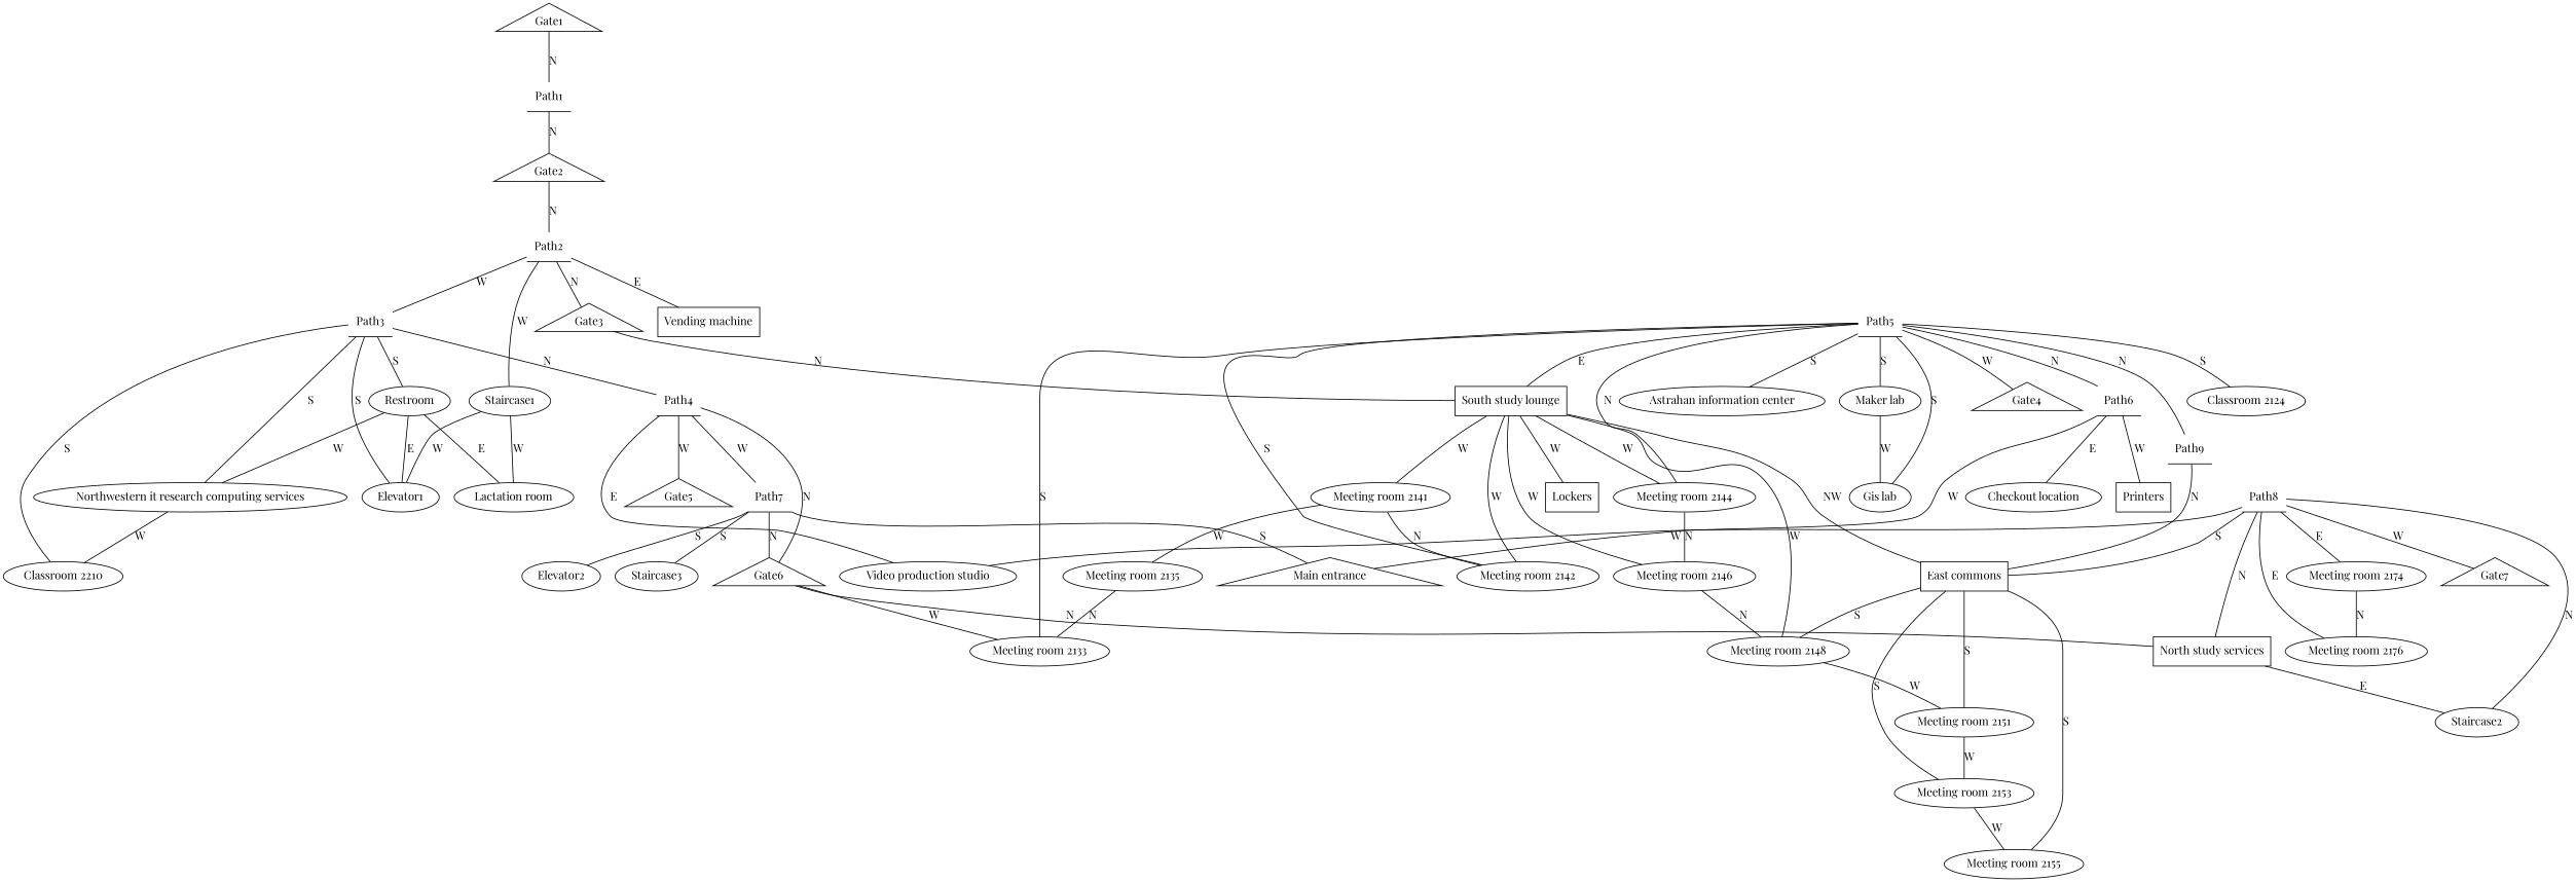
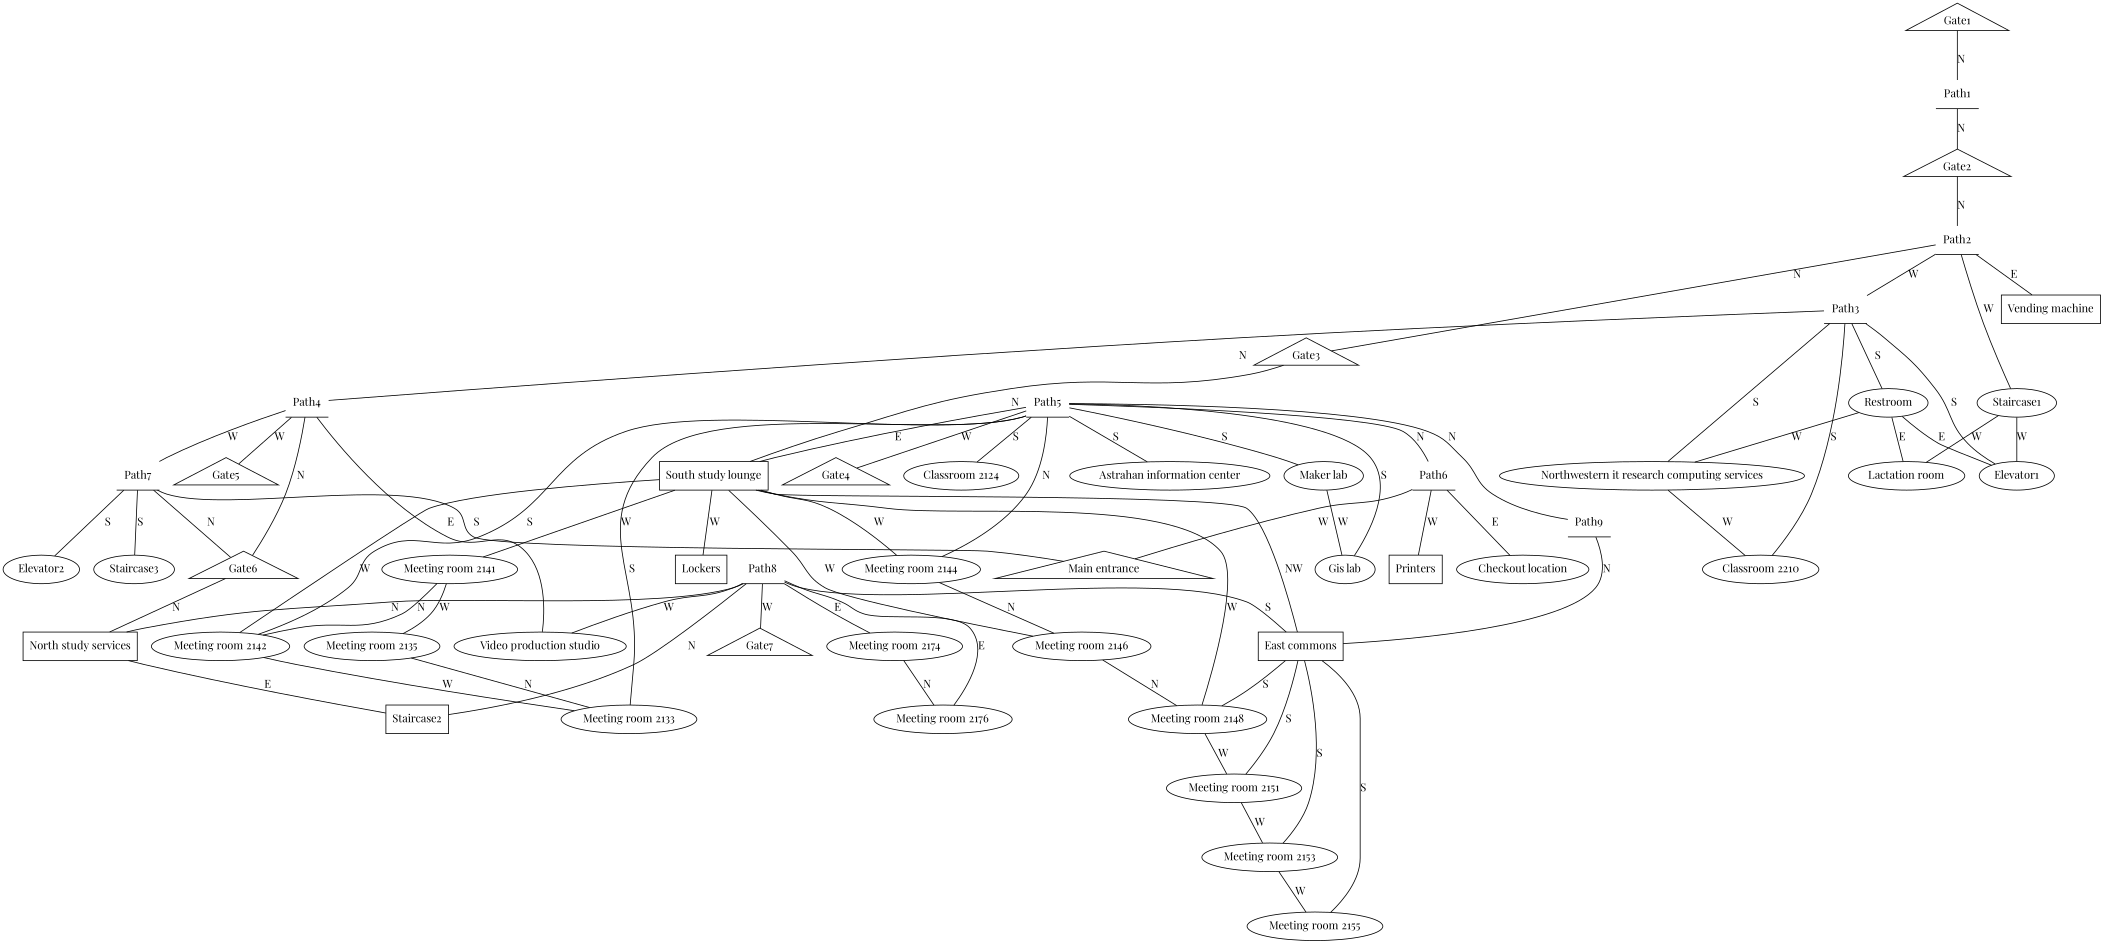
  digraph {
    fontname="Playfair Display"
    node [fontname="Playfair Display" shape=oval]
    edge [arrowhead=none fontname="Playfair Display"]
    n1 [label=Gate1 shape=triangle]
    n2 [label=Path1 shape=underline]
    n3 [label=Gate2 shape=triangle]
    n4 [label=Path2 shape=underline]
    n5 [label=Gate3 shape=triangle]
    n6 [label=Path3 shape=underline]
    n7 [label=Staircase1]
    n8 [label="Vending machine" shape=box]
    n9 [label="South study lounge" shape=box]
    n10 [label="Meeting room 2142"]
    n11 [label="Meeting room 2144"]
    n12 [label="East commons" shape=box]
    n13 [label="Meeting room 2141"]
    n14 [label="Meeting room 2146"]
    n15 [label="Meeting room 2148"]
    n16 [label=Lockers shape=box]
    n17 [label=Gate4 shape=triangle]
    n18 [label=Gate5 shape=triangle]
    n19 [label=Gate6 shape=triangle]
    n20 [label="North study services" shape=box]
-   n21 [label=Staircase2]
+   n21 [label=Staircase2 shape=box]
    n22 [label=Gate7 shape=triangle]
    n23 [label="Main entrance" shape=triangle]
    n24 [label=Path4 shape=underline]
    n25 [label=Elevator1]
    n26 [label=Restroom]
    n27 [label="Northwestern it research computing services"]
    n28 [label="Classroom 2210"]
    n29 [label="Lactation room"]
    n30 [label=Path7 shape=underline]
    n31 [label="Video production studio"]
    n32 [label=Staircase3]
    n33 [label=Elevator2]
    n34 [label=Path5 shape=underline]
    n35 [label=Path6 shape=underline]
    n36 [label=Path9 shape=underline]
    n37 [label="Classroom 2124"]
    n38 [label="Maker lab"]
    n39 [label="Gis lab"]
    n40 [label="Meeting room 2133"]
    n41 [label="Astrahan information center"]
    n42 [label="Checkout location"]
    n43 [label=Printers shape=box]
    n44 [label=Path8 shape=underline]
    n45 [label="Meeting room 2174"]
    n46 [label="Meeting room 2176"]
    n47 [label="Meeting room 2151"]
    n48 [label="Meeting room 2153"]
    n49 [label="Meeting room 2155"]
    n50 [label="Meeting room 2135"]
    n1 -> n2 [label=N]
    n2 -> n3 [label=N]
    n3 -> n4 [label=N]
    n4 -> n5 [label=N]
    n4 -> n6 [label=W]
    n4 -> n7 [label=W]
    n4 -> n8 [label=E]
    n5 -> n9 [label=N]
    n6 -> n24 [label=N]
    n6 -> n25 [label=S]
    n6 -> n26 [label=S]
    n6 -> n27 [label=S]
    n6 -> n28 [label=S]
    n7 -> n25 [label=W]
    n7 -> n29 [label=W]
    n9 -> n10 [label=W]
    n9 -> n11 [label=W]
    n9 -> n12 [label=NW]
    n9 -> n13 [label=W]
    n9 -> n14 [label=W]
    n9 -> n15 [label=W]
    n9 -> n16 [label=W]
-   n19 -> n40 [label=W]
+   n10 -> n40 [label=W]
    n11 -> n14 [label=N]
    n12 -> n15 [label=S]
    n12 -> n47 [label=S]
    n12 -> n48 [label=S]
    n12 -> n49 [label=S]
    n13 -> n10 [label=N]
    n13 -> n50 [label=W]
    n14 -> n15 [label=N]
    n15 -> n47 [label=W]
    n19 -> n20 [label=N]
    n20 -> n21 [label=E]
    n24 -> n18 [label=W]
    n24 -> n19 [label=N]
    n24 -> n30 [label=W]
    n24 -> n31 [label=E]
    n26 -> n25 [label=E]
    n26 -> n27 [label=W]
    n26 -> n29 [label=E]
    n27 -> n28 [label=W]
    n30 -> n19 [label=N]
    n30 -> n23 [label=S]
    n30 -> n32 [label=S]
    n30 -> n33 [label=S]
    n34 -> n9 [label=E]
    n34 -> n10 [label=S]
    n34 -> n11 [label=N]
    n34 -> n17 [label=W]
    n34 -> n35 [label=N]
    n34 -> n36 [label=N]
    n34 -> n37 [label=S]
    n34 -> n38 [label=S]
    n34 -> n39 [label=S]
    n34 -> n40 [label=S]
    n34 -> n41 [label=S]
    n35 -> n23 [label=W]
    n35 -> n42 [label=E]
    n35 -> n43 [label=W]
    n36 -> n12 [label=N]
    n38 -> n39 [label=W]
    n44 -> n12 [label=S]
    n44 -> n20 [label=N]
    n44 -> n21 [label=N]
    n44 -> n22 [label=W]
    n44 -> n31 [label=W]
    n44 -> n45 [label=E]
    n44 -> n46 [label=E]
    n45 -> n46 [label=N]
    n47 -> n48 [label=W]
    n48 -> n49 [label=W]
    n50 -> n40 [label=N]
  }
